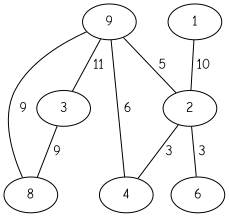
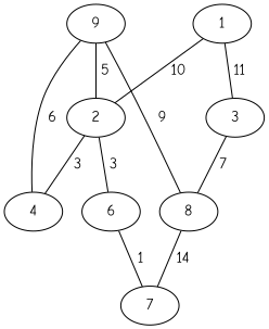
  graph {
    fontname="Comic Neue"
    node [fontname="Comic Neue"]
    edge [fontname="Comic Neue"]
    n1 [label=9]
    2
    4
    n4 [label=8]
    6
+   7
    1
    3
    n1 -- 2 [label=" 5"]
    n1 -- 4 [label=" 6"]
    n1 -- n4 [label=" 9"]
    2 -- 4 [label=" 3"]
    2 -- 6 [label=" 3"]
+   n4 -- 7 [label=" 14"]
+   6 -- 7 [label=" 1"]
    1 -- 2 [label=" 10"]
-   n1 -- 3 [label=" 11"]
-   3 -- n4 [label=" 9"]
+   1 -- 3 [label=" 11"]
+   3 -- n4 [label=" 7"]
  }
